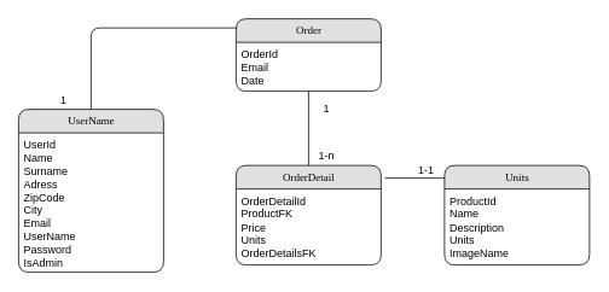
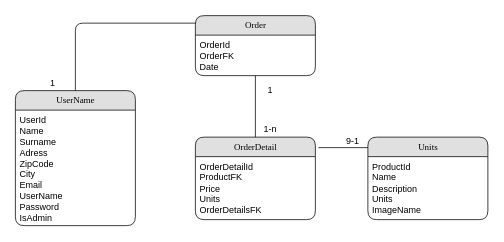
  <mxCell id="0" />
  <mxCell id="1" parent="0" />
  <mxCell id="2" value="UserName" style="swimlane;html=1;fontStyle=0;childLayout=stackLayout;horizontal=1;startSize=26;fillColor=#e0e0e0;horizontalStack=0;resizeParent=1;resizeLast=0;collapsible=1;marginBottom=0;swimlaneFillColor=#ffffff;align=center;rounded=1;shadow=0;comic=0;labelBackgroundColor=none;strokeColor=#000000;strokeWidth=1;fontFamily=Verdana;fontSize=12;fontColor=#000000;" parent="1" vertex="1"><mxGeometry x="20" y="120" width="160" height="180" as="geometry" /></mxCell>
  <mxCell id="3" value="&lt;div&gt;UserId&lt;br&gt;&lt;/div&gt;&lt;div&gt;Name&lt;/div&gt;&lt;div&gt;Surname&lt;/div&gt;&lt;div&gt;&lt;div&gt;Adress&lt;/div&gt;&lt;div&gt;ZipCode&lt;/div&gt;&lt;div&gt;City&lt;br&gt;&lt;/div&gt;&lt;div&gt;Email&lt;/div&gt;&lt;div&gt;UserName&lt;/div&gt;&lt;div&gt;Password&lt;/div&gt;&lt;div&gt;IsAdmin&lt;br&gt;&lt;/div&gt;&lt;/div&gt;" style="text;html=1;strokeColor=none;fillColor=none;spacingLeft=4;spacingRight=4;whiteSpace=wrap;overflow=hidden;rotatable=0;points=[[0,0.5],[1,0.5]];portConstraint=eastwest;" parent="2" vertex="1"><mxGeometry y="26" width="160" height="154" as="geometry" /></mxCell>
  <mxCell id="4" value="Order" style="swimlane;html=1;fontStyle=0;childLayout=stackLayout;horizontal=1;startSize=26;fillColor=#e0e0e0;horizontalStack=0;resizeParent=1;resizeLast=0;collapsible=1;marginBottom=0;swimlaneFillColor=#ffffff;align=center;rounded=1;shadow=0;comic=0;labelBackgroundColor=none;strokeColor=#000000;strokeWidth=1;fontFamily=Verdana;fontSize=12;fontColor=#000000;" parent="1" vertex="1"><mxGeometry x="260" y="20" width="160" height="80" as="geometry" /></mxCell>
- <mxCell id="5" value="&lt;div&gt;OrderId&lt;/div&gt;&lt;div&gt;Email&lt;/div&gt;&lt;div&gt;Date&lt;br&gt;&lt;/div&gt;" style="text;html=1;strokeColor=none;fillColor=none;spacingLeft=4;spacingRight=4;whiteSpace=wrap;overflow=hidden;rotatable=0;points=[[0,0.5],[1,0.5]];portConstraint=eastwest;" parent="4" vertex="1"><mxGeometry y="26" width="160" height="54" as="geometry" /></mxCell>
+ <mxCell id="5" value="&lt;div&gt;OrderId&lt;/div&gt;&lt;div&gt;OrderFK&lt;/div&gt;&lt;div&gt;Date&lt;br&gt;&lt;/div&gt;" style="text;html=1;strokeColor=none;fillColor=none;spacingLeft=4;spacingRight=4;whiteSpace=wrap;overflow=hidden;rotatable=0;points=[[0,0.5],[1,0.5]];portConstraint=eastwest;" parent="4" vertex="1"><mxGeometry y="26" width="160" height="54" as="geometry" /></mxCell>
  <mxCell id="6" value="Units" style="swimlane;html=1;fontStyle=0;childLayout=stackLayout;horizontal=1;startSize=26;fillColor=#e0e0e0;horizontalStack=0;resizeParent=1;resizeLast=0;collapsible=1;marginBottom=0;swimlaneFillColor=#ffffff;align=center;rounded=1;shadow=0;comic=0;labelBackgroundColor=none;strokeColor=#000000;strokeWidth=1;fontFamily=Verdana;fontSize=12;fontColor=#000000;" parent="1" vertex="1"><mxGeometry x="490" y="182" width="160" height="110" as="geometry" /></mxCell>
  <mxCell id="7" value="&lt;div&gt;ProductId&lt;/div&gt;&lt;div&gt;Name&lt;/div&gt;&lt;div&gt;Description&lt;/div&gt;&lt;div&gt;Units&lt;br&gt;&lt;/div&gt;&lt;div&gt;ImageName&lt;/div&gt;" style="text;html=1;strokeColor=none;fillColor=none;spacingLeft=4;spacingRight=4;whiteSpace=wrap;overflow=hidden;rotatable=0;points=[[0,0.5],[1,0.5]];portConstraint=eastwest;" parent="6" vertex="1"><mxGeometry y="26" width="160" height="84" as="geometry" /></mxCell>
  <mxCell id="8" value="OrderDetail" style="swimlane;html=1;fontStyle=0;childLayout=stackLayout;horizontal=1;startSize=26;fillColor=#e0e0e0;horizontalStack=0;resizeParent=1;resizeLast=0;collapsible=1;marginBottom=0;swimlaneFillColor=#ffffff;align=center;rounded=1;shadow=0;comic=0;labelBackgroundColor=none;strokeColor=#000000;strokeWidth=1;fontFamily=Verdana;fontSize=12;fontColor=#000000;" parent="1" vertex="1"><mxGeometry x="260" y="182" width="160" height="110" as="geometry" /></mxCell>
  <mxCell id="9" value="&lt;div&gt;OrderDetailId&lt;/div&gt;&lt;div&gt;ProductFK&lt;/div&gt;&lt;div&gt;Price&lt;/div&gt;&lt;div&gt;Units&lt;/div&gt;&lt;div&gt;OrderDetailsFK&lt;br&gt;&lt;/div&gt;" style="text;html=1;strokeColor=none;fillColor=none;spacingLeft=4;spacingRight=4;whiteSpace=wrap;overflow=hidden;rotatable=0;points=[[0,0.5],[1,0.5]];portConstraint=eastwest;" parent="8" vertex="1"><mxGeometry y="26" width="160" height="84" as="geometry" /></mxCell>
  <mxCell id="10" value="" style="endArrow=none;html=1;entryX=0;entryY=0.125;entryDx=0;entryDy=0;entryPerimeter=0;" parent="1" target="4" edge="1"><mxGeometry width="50" height="50" relative="1" as="geometry"><mxPoint x="100" y="120" as="sourcePoint" /><mxPoint x="250" y="20" as="targetPoint" /><Array as="points"><mxPoint x="100" y="30" /></Array></mxGeometry></mxCell>
  <mxCell id="11" value="" style="endArrow=none;html=1;" parent="1" target="5" edge="1"><mxGeometry width="50" height="50" relative="1" as="geometry"><mxPoint x="340" y="182" as="sourcePoint" /><mxPoint x="390" y="132" as="targetPoint" /></mxGeometry></mxCell>
  <mxCell id="12" value="" style="endArrow=none;html=1;" parent="1" edge="1"><mxGeometry width="50" height="50" relative="1" as="geometry"><mxPoint x="424" y="196" as="sourcePoint" /><mxPoint x="490" y="196" as="targetPoint" /></mxGeometry></mxCell>
  <mxCell id="13" value="1" style="text;html=1;strokeColor=none;fillColor=none;align=center;verticalAlign=middle;whiteSpace=wrap;rounded=0;" parent="1" vertex="1"><mxGeometry x="50" y="100" width="40" height="20" as="geometry" /></mxCell>
  <mxCell id="14" value="1" style="text;html=1;strokeColor=none;fillColor=none;align=center;verticalAlign=middle;whiteSpace=wrap;rounded=0;" parent="1" vertex="1"><mxGeometry x="340" y="110" width="40" height="20" as="geometry" /></mxCell>
  <mxCell id="15" value="1-n" style="text;html=1;strokeColor=none;fillColor=none;align=center;verticalAlign=middle;whiteSpace=wrap;rounded=0;" parent="1" vertex="1"><mxGeometry x="340" y="162" width="40" height="20" as="geometry" /></mxCell>
- <mxCell id="16" value="1-1" style="text;html=1;strokeColor=none;fillColor=none;align=center;verticalAlign=middle;whiteSpace=wrap;rounded=0;" parent="1" vertex="1"><mxGeometry x="450" y="178" width="40" height="20" as="geometry" /></mxCell>
+ <mxCell id="16" value="9-1" style="text;html=1;strokeColor=none;fillColor=none;align=center;verticalAlign=middle;whiteSpace=wrap;rounded=0;" parent="1" vertex="1"><mxGeometry x="450" y="178" width="40" height="20" as="geometry" /></mxCell>
